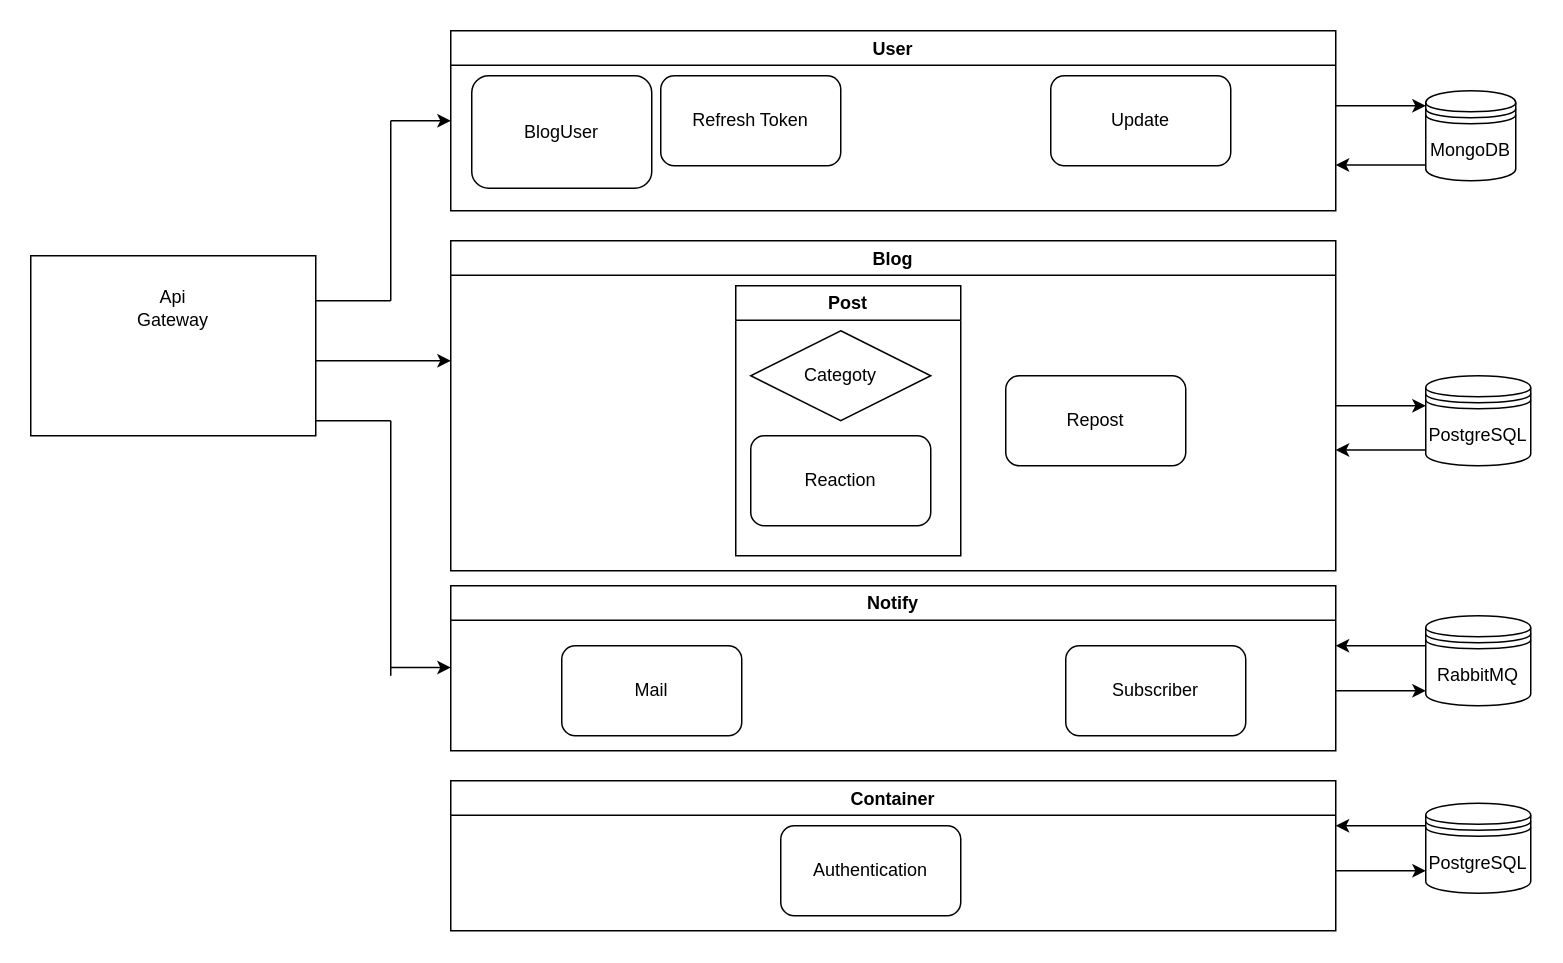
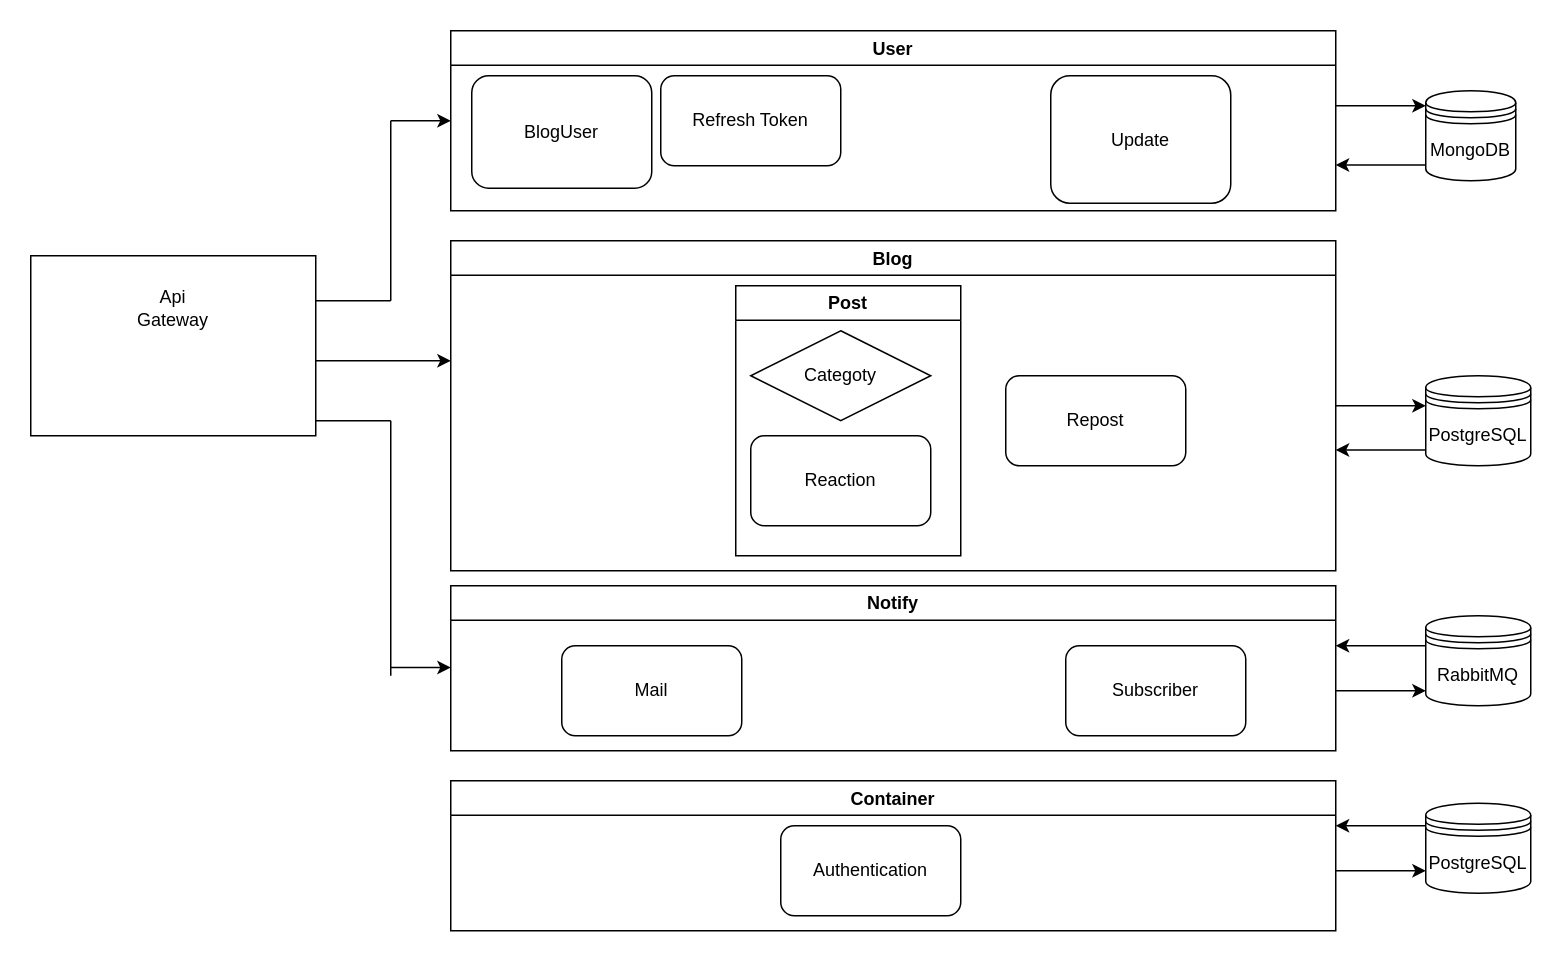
  <mxCell id="0" />
  <mxCell id="1" parent="0" />
  <mxCell id="2" value="" style="rounded=0;whiteSpace=wrap;html=1;" vertex="1" parent="1"><mxGeometry y="170" width="190" height="120" as="geometry" x="20" /></mxCell>
  <mxCell id="3" value="Api Gateway" style="text;strokeColor=none;align=center;fillColor=none;html=1;verticalAlign=middle;whiteSpace=wrap;rounded=0;" vertex="1" parent="1"><mxGeometry x="85" y="190" width="60" height="30" as="geometry" /></mxCell>
  <mxCell id="4" value="User" style="swimlane;" vertex="1" parent="1"><mxGeometry x="300" y="20" width="590" height="120" as="geometry" /></mxCell>
  <mxCell id="5" value="BlogUser" style="rounded=1;whiteSpace=wrap;html=1;" vertex="1" parent="4"><mxGeometry x="14" y="30" width="120" height="75" as="geometry" /></mxCell>
  <mxCell id="6" value="Refresh Token" style="rounded=1;whiteSpace=wrap;html=1;" vertex="1" parent="4"><mxGeometry x="140" y="30" width="120" height="60" as="geometry" /></mxCell>
- <mxCell id="7" value="U&lt;span style=&quot;background-color: initial;&quot;&gt;pdate&lt;/span&gt;" style="rounded=1;whiteSpace=wrap;html=1;" vertex="1" parent="4"><mxGeometry x="400" y="30" width="120" height="60" as="geometry" /></mxCell>
+ <mxCell id="7" value="U&lt;span style=&quot;background-color: initial;&quot;&gt;pdate&lt;/span&gt;" style="rounded=1;whiteSpace=wrap;html=1;" vertex="1" parent="4"><mxGeometry x="400" y="30" width="120" height="85" as="geometry" /></mxCell>
  <mxCell id="8" value="Blog" style="swimlane;" vertex="1" parent="1"><mxGeometry x="300" y="160" width="590" height="220" as="geometry"><mxRectangle x="440" y="260" width="60" height="30" as="alternateBounds" /></mxGeometry></mxCell>
  <mxCell id="9" value="Post" style="swimlane;whiteSpace=wrap;html=1;" vertex="1" parent="8"><mxGeometry x="190" y="30" width="150" height="180" as="geometry" /></mxCell>
  <mxCell id="10" value="Categoty" style="rhombus;whiteSpace=wrap;html=1;" vertex="1" parent="9"><mxGeometry x="10" y="30" width="120" height="60" as="geometry" /></mxCell>
  <mxCell id="11" value="Reaction" style="rounded=1;whiteSpace=wrap;html=1;" vertex="1" parent="9"><mxGeometry x="10" y="100" width="120" height="60" as="geometry" /></mxCell>
  <mxCell id="12" value="Repost" style="rounded=1;whiteSpace=wrap;html=1;" vertex="1" parent="8"><mxGeometry x="370" y="90" width="120" height="60" as="geometry" /></mxCell>
  <mxCell id="13" value="Notify" style="swimlane;whiteSpace=wrap;html=1;" vertex="1" parent="1"><mxGeometry x="300" y="390" width="590" height="110" as="geometry" /></mxCell>
  <mxCell id="14" value="Mail" style="rounded=1;whiteSpace=wrap;html=1;" vertex="1" parent="13"><mxGeometry x="74" y="40" width="120" height="60" as="geometry" /></mxCell>
  <mxCell id="15" value="Subscriber" style="rounded=1;whiteSpace=wrap;html=1;" vertex="1" parent="13"><mxGeometry x="410" y="40" width="120" height="60" as="geometry" /></mxCell>
  <mxCell id="16" value="MongoDB" style="shape=datastore;whiteSpace=wrap;html=1;" vertex="1" parent="1"><mxGeometry x="950" y="60" width="60" height="60" as="geometry" /></mxCell>
  <mxCell id="17" value="PostgreSQL" style="shape=datastore;whiteSpace=wrap;html=1;" vertex="1" parent="1"><mxGeometry x="950" y="250" width="70" height="60" as="geometry" /></mxCell>
  <mxCell id="18" value="RabbitMQ" style="shape=datastore;whiteSpace=wrap;html=1;" vertex="1" parent="1"><mxGeometry x="950" y="410" width="70" height="60" as="geometry" /></mxCell>
  <mxCell id="19" value="" style="endArrow=classic;html=1;rounded=0;" edge="1" parent="1"><mxGeometry width="50" height="50" relative="1" as="geometry"><mxPoint x="890" y="70" as="sourcePoint" /><mxPoint x="950" y="70" as="targetPoint" /></mxGeometry></mxCell>
  <mxCell id="20" value="" style="endArrow=classic;html=1;rounded=0;" edge="1" parent="1"><mxGeometry width="50" height="50" relative="1" as="geometry"><mxPoint x="950" y="109.5" as="sourcePoint" /><mxPoint x="890" y="109.5" as="targetPoint" /></mxGeometry></mxCell>
  <mxCell id="21" value="" style="endArrow=classic;html=1;rounded=0;" edge="1" parent="1"><mxGeometry width="50" height="50" relative="1" as="geometry"><mxPoint x="950" y="430" as="sourcePoint" /><mxPoint x="890" y="430" as="targetPoint" /></mxGeometry></mxCell>
  <mxCell id="22" value="" style="endArrow=classic;html=1;rounded=0;" edge="1" parent="1"><mxGeometry width="50" height="50" relative="1" as="geometry"><mxPoint x="890" y="460" as="sourcePoint" /><mxPoint x="950" y="460" as="targetPoint" /></mxGeometry></mxCell>
  <mxCell id="23" value="" style="endArrow=classic;html=1;rounded=0;" edge="1" parent="1"><mxGeometry width="50" height="50" relative="1" as="geometry"><mxPoint x="890" y="270" as="sourcePoint" /><mxPoint x="950" y="270" as="targetPoint" /></mxGeometry></mxCell>
  <mxCell id="24" value="" style="endArrow=classic;html=1;rounded=0;" edge="1" parent="1"><mxGeometry width="50" height="50" relative="1" as="geometry"><mxPoint x="950" y="299.5" as="sourcePoint" /><mxPoint x="890" y="299.5" as="targetPoint" /></mxGeometry></mxCell>
  <mxCell id="25" value="" style="endArrow=none;html=1;rounded=0;" edge="1" parent="1"><mxGeometry width="50" height="50" relative="1" as="geometry"><mxPoint x="210" y="200" as="sourcePoint" /><mxPoint x="260" y="200" as="targetPoint" /></mxGeometry></mxCell>
  <mxCell id="26" value="" style="endArrow=none;html=1;rounded=0;" edge="1" parent="1"><mxGeometry width="50" height="50" relative="1" as="geometry"><mxPoint x="260" y="200" as="sourcePoint" /><mxPoint x="260" y="80" as="targetPoint" /></mxGeometry></mxCell>
  <mxCell id="27" value="" style="endArrow=classic;html=1;rounded=0;entryX=0;entryY=0.5;entryDx=0;entryDy=0;" edge="1" parent="1" target="4"><mxGeometry width="50" height="50" relative="1" as="geometry"><mxPoint x="260" y="80" as="sourcePoint" /><mxPoint x="310" y="30" as="targetPoint" /></mxGeometry></mxCell>
  <mxCell id="28" value="" style="endArrow=classic;html=1;rounded=0;" edge="1" parent="1"><mxGeometry width="50" height="50" relative="1" as="geometry"><mxPoint x="210" y="240" as="sourcePoint" /><mxPoint x="300" y="240" as="targetPoint" /></mxGeometry></mxCell>
  <mxCell id="29" value="" style="endArrow=none;html=1;rounded=0;" edge="1" parent="1"><mxGeometry width="50" height="50" relative="1" as="geometry"><mxPoint x="210" y="280" as="sourcePoint" /><mxPoint x="260" y="280" as="targetPoint" /></mxGeometry></mxCell>
  <mxCell id="30" value="" style="endArrow=none;html=1;rounded=0;" edge="1" parent="1"><mxGeometry width="50" height="50" relative="1" as="geometry"><mxPoint x="260" y="450" as="sourcePoint" /><mxPoint x="260" y="280" as="targetPoint" /></mxGeometry></mxCell>
  <mxCell id="31" value="" style="endArrow=classic;html=1;rounded=0;" edge="1" parent="1"><mxGeometry width="50" height="50" relative="1" as="geometry"><mxPoint x="260" y="444.5" as="sourcePoint" /><mxPoint x="300" y="444.5" as="targetPoint" /></mxGeometry></mxCell>
  <mxCell id="32" value="Container" style="swimlane;" vertex="1" parent="1"><mxGeometry x="300" y="520" width="590" height="100" as="geometry" /></mxCell>
  <mxCell id="33" value="Authentication" style="rounded=1;whiteSpace=wrap;html=1;" vertex="1" parent="32"><mxGeometry x="220" y="30" width="120" height="60" as="geometry" /></mxCell>
  <mxCell id="34" value="PostgreSQL" style="shape=datastore;whiteSpace=wrap;html=1;" vertex="1" parent="1"><mxGeometry x="950" y="535" width="70" height="60" as="geometry" /></mxCell>
  <mxCell id="35" value="" style="endArrow=classic;html=1;rounded=0;" edge="1" parent="1"><mxGeometry width="50" height="50" relative="1" as="geometry"><mxPoint x="950" y="550" as="sourcePoint" /><mxPoint x="890" y="550" as="targetPoint" /></mxGeometry></mxCell>
  <mxCell id="36" value="" style="endArrow=classic;html=1;rounded=0;" edge="1" parent="1"><mxGeometry width="50" height="50" relative="1" as="geometry"><mxPoint x="890" y="580" as="sourcePoint" /><mxPoint x="950" y="580" as="targetPoint" /></mxGeometry></mxCell>
